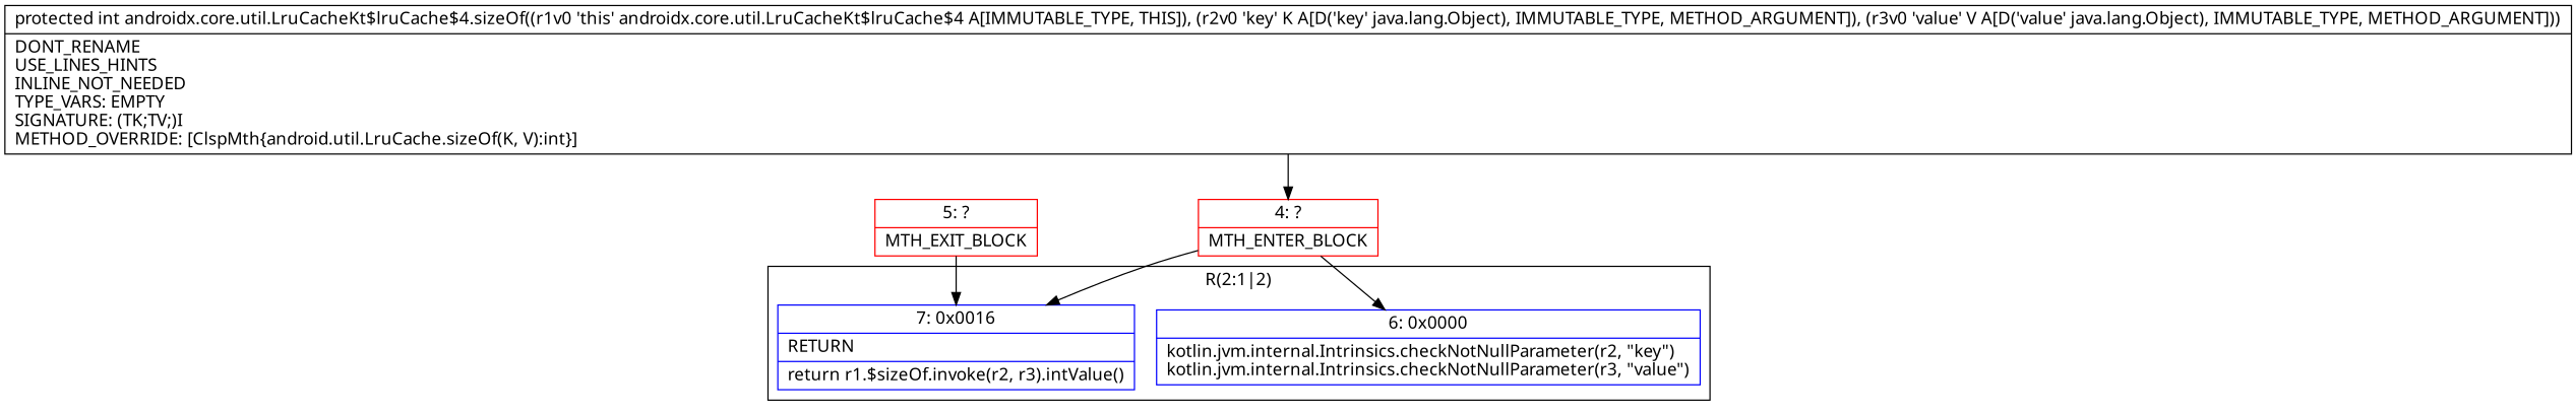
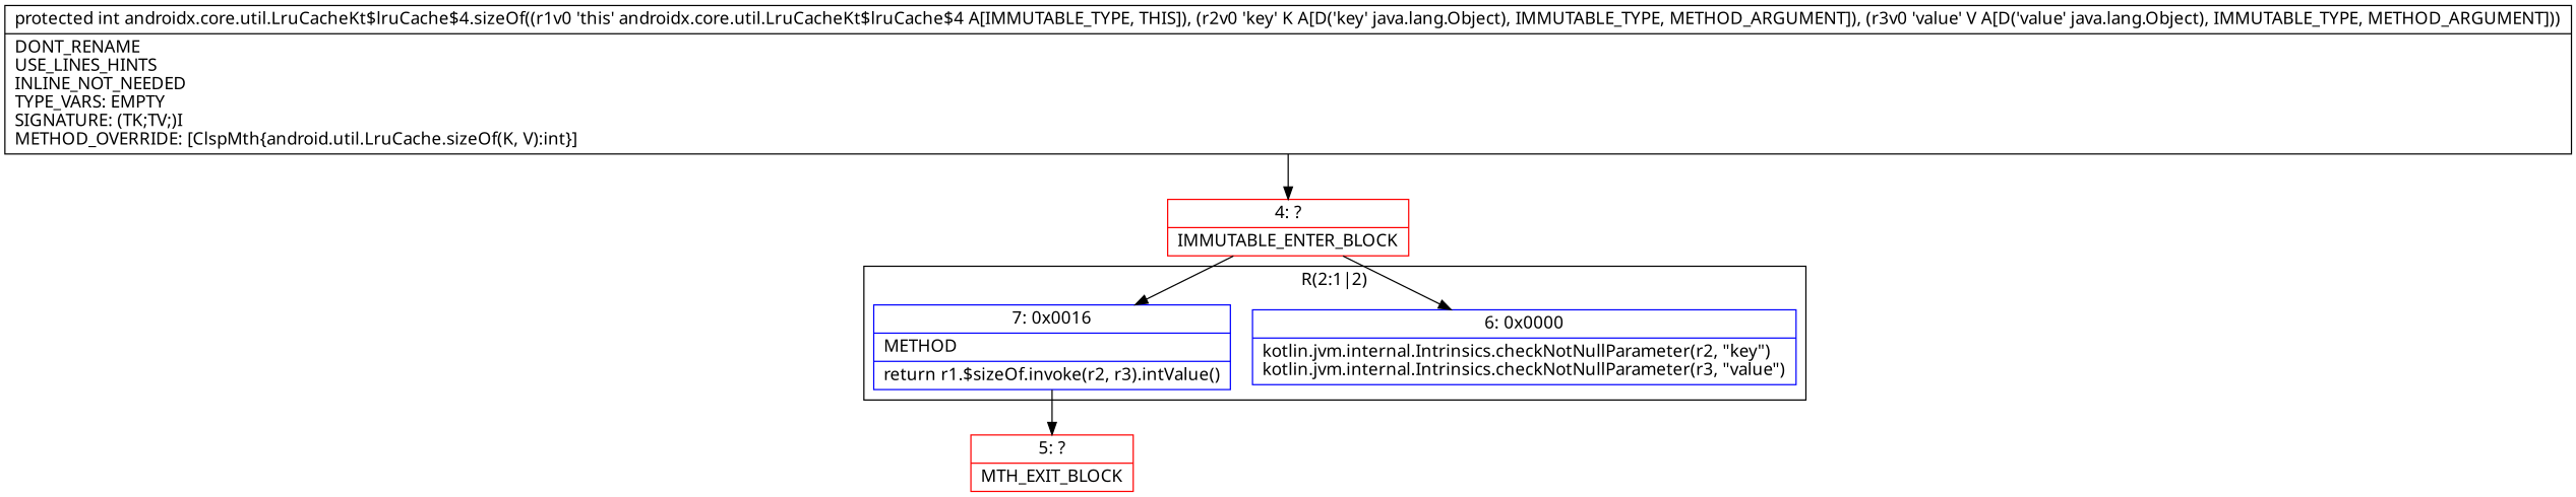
  digraph {
    fontname="Noto Sans"
    node [color=blue fontname="Noto Sans" shape=record]
    edge [fontname="Noto Sans"]
    n1 [label="{6\:\ 0x0000|kotlin.jvm.internal.Intrinsics.checkNotNullParameter(r2, \"key\")\lkotlin.jvm.internal.Intrinsics.checkNotNullParameter(r3, \"value\")\l}"]
-   n2 [label="{7\:\ 0x0016|RETURN\l|return r1.$sizeOf.invoke(r2, r3).intValue()\l}"]
+   n2 [label="{7\:\ 0x0016|METHOD\l|return r1.$sizeOf.invoke(r2, r3).intValue()\l}"]
    n3 [color=red label="{5\:\ ?|MTH_EXIT_BLOCK\l}"]
-   n4 [color=red label="{4\:\ ?|MTH_ENTER_BLOCK\l}"]
+   n4 [color=red label="{4\:\ ?|IMMUTABLE_ENTER_BLOCK\l}"]
    n5 [label="{protected int androidx.core.util.LruCacheKt$lruCache$4.sizeOf((r1v0 'this' androidx.core.util.LruCacheKt$lruCache$4 A[IMMUTABLE_TYPE, THIS]), (r2v0 'key' K A[D('key' java.lang.Object), IMMUTABLE_TYPE, METHOD_ARGUMENT]), (r3v0 'value' V A[D('value' java.lang.Object), IMMUTABLE_TYPE, METHOD_ARGUMENT]))  | DONT_RENAME\lUSE_LINES_HINTS\lINLINE_NOT_NEEDED\lTYPE_VARS: EMPTY\lSIGNATURE: (TK;TV;)I\lMETHOD_OVERRIDE: [ClspMth\{android.util.LruCache.sizeOf(K, V):int\}]\l}" color=""]
    subgraph cluster_1 {
      label="R(2:1|2)"
      n1
      n2
    }
-   n3 -> n2
+   n2 -> n3
    n4 -> n1
    n4 -> n2
    n5 -> n4
  }
